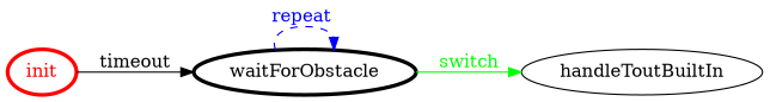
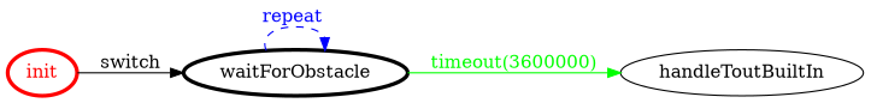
  digraph {
    rankdir=LR
    node [penwidth=3]
    init [color=red fontcolor=red]
    waitForObstacle [color=black fontcolor=black]
    handleToutBuiltIn [penwidth=""]
-   init -> waitForObstacle [color=black fontcolor=black label=timeout]
+   init -> waitForObstacle [color=black fontcolor=black label=switch]
    waitForObstacle -> waitForObstacle [color=blue fontcolor=blue label="repeat " style=dashed]
-   waitForObstacle -> handleToutBuiltIn [color=green fontcolor=green label=switch]
+   waitForObstacle -> handleToutBuiltIn [color=green fontcolor=green label="timeout(3600000)"]
  }
